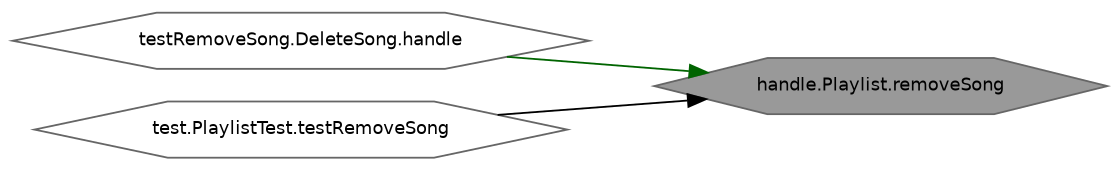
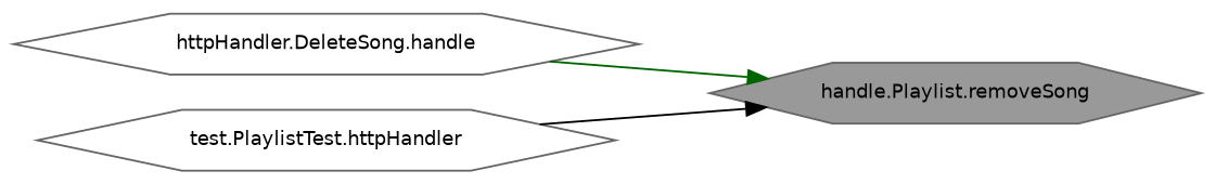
  digraph {
    rankdir=RL
    node [color=grey40 fillcolor=white fontname=Helvetica fontsize=10 shape=hexagon style=filled]
    edge [dir=back fontname=Helvetica fontsize=10 labelfontname=Helvetica labelfontsize=10 style=solid]
    n1 [color=gray40 fillcolor=grey60 fontcolor=black height=0.2 label="handle.Playlist.removeSong" width=0.4]
-   n2 [height=0.2 label="testRemoveSong.DeleteSong.handle" width=0.4]
-   n3 [height=0.2 label="test.PlaylistTest.testRemoveSong" width=0.4]
+   n2 [height=0.2 label="httpHandler.DeleteSong.handle" width=0.4]
+   n3 [height=0.2 label="test.PlaylistTest.httpHandler" width=0.4]
    n1 -> n2 [color=darkgreen]
    n1 -> n3 [color=black]
  }
